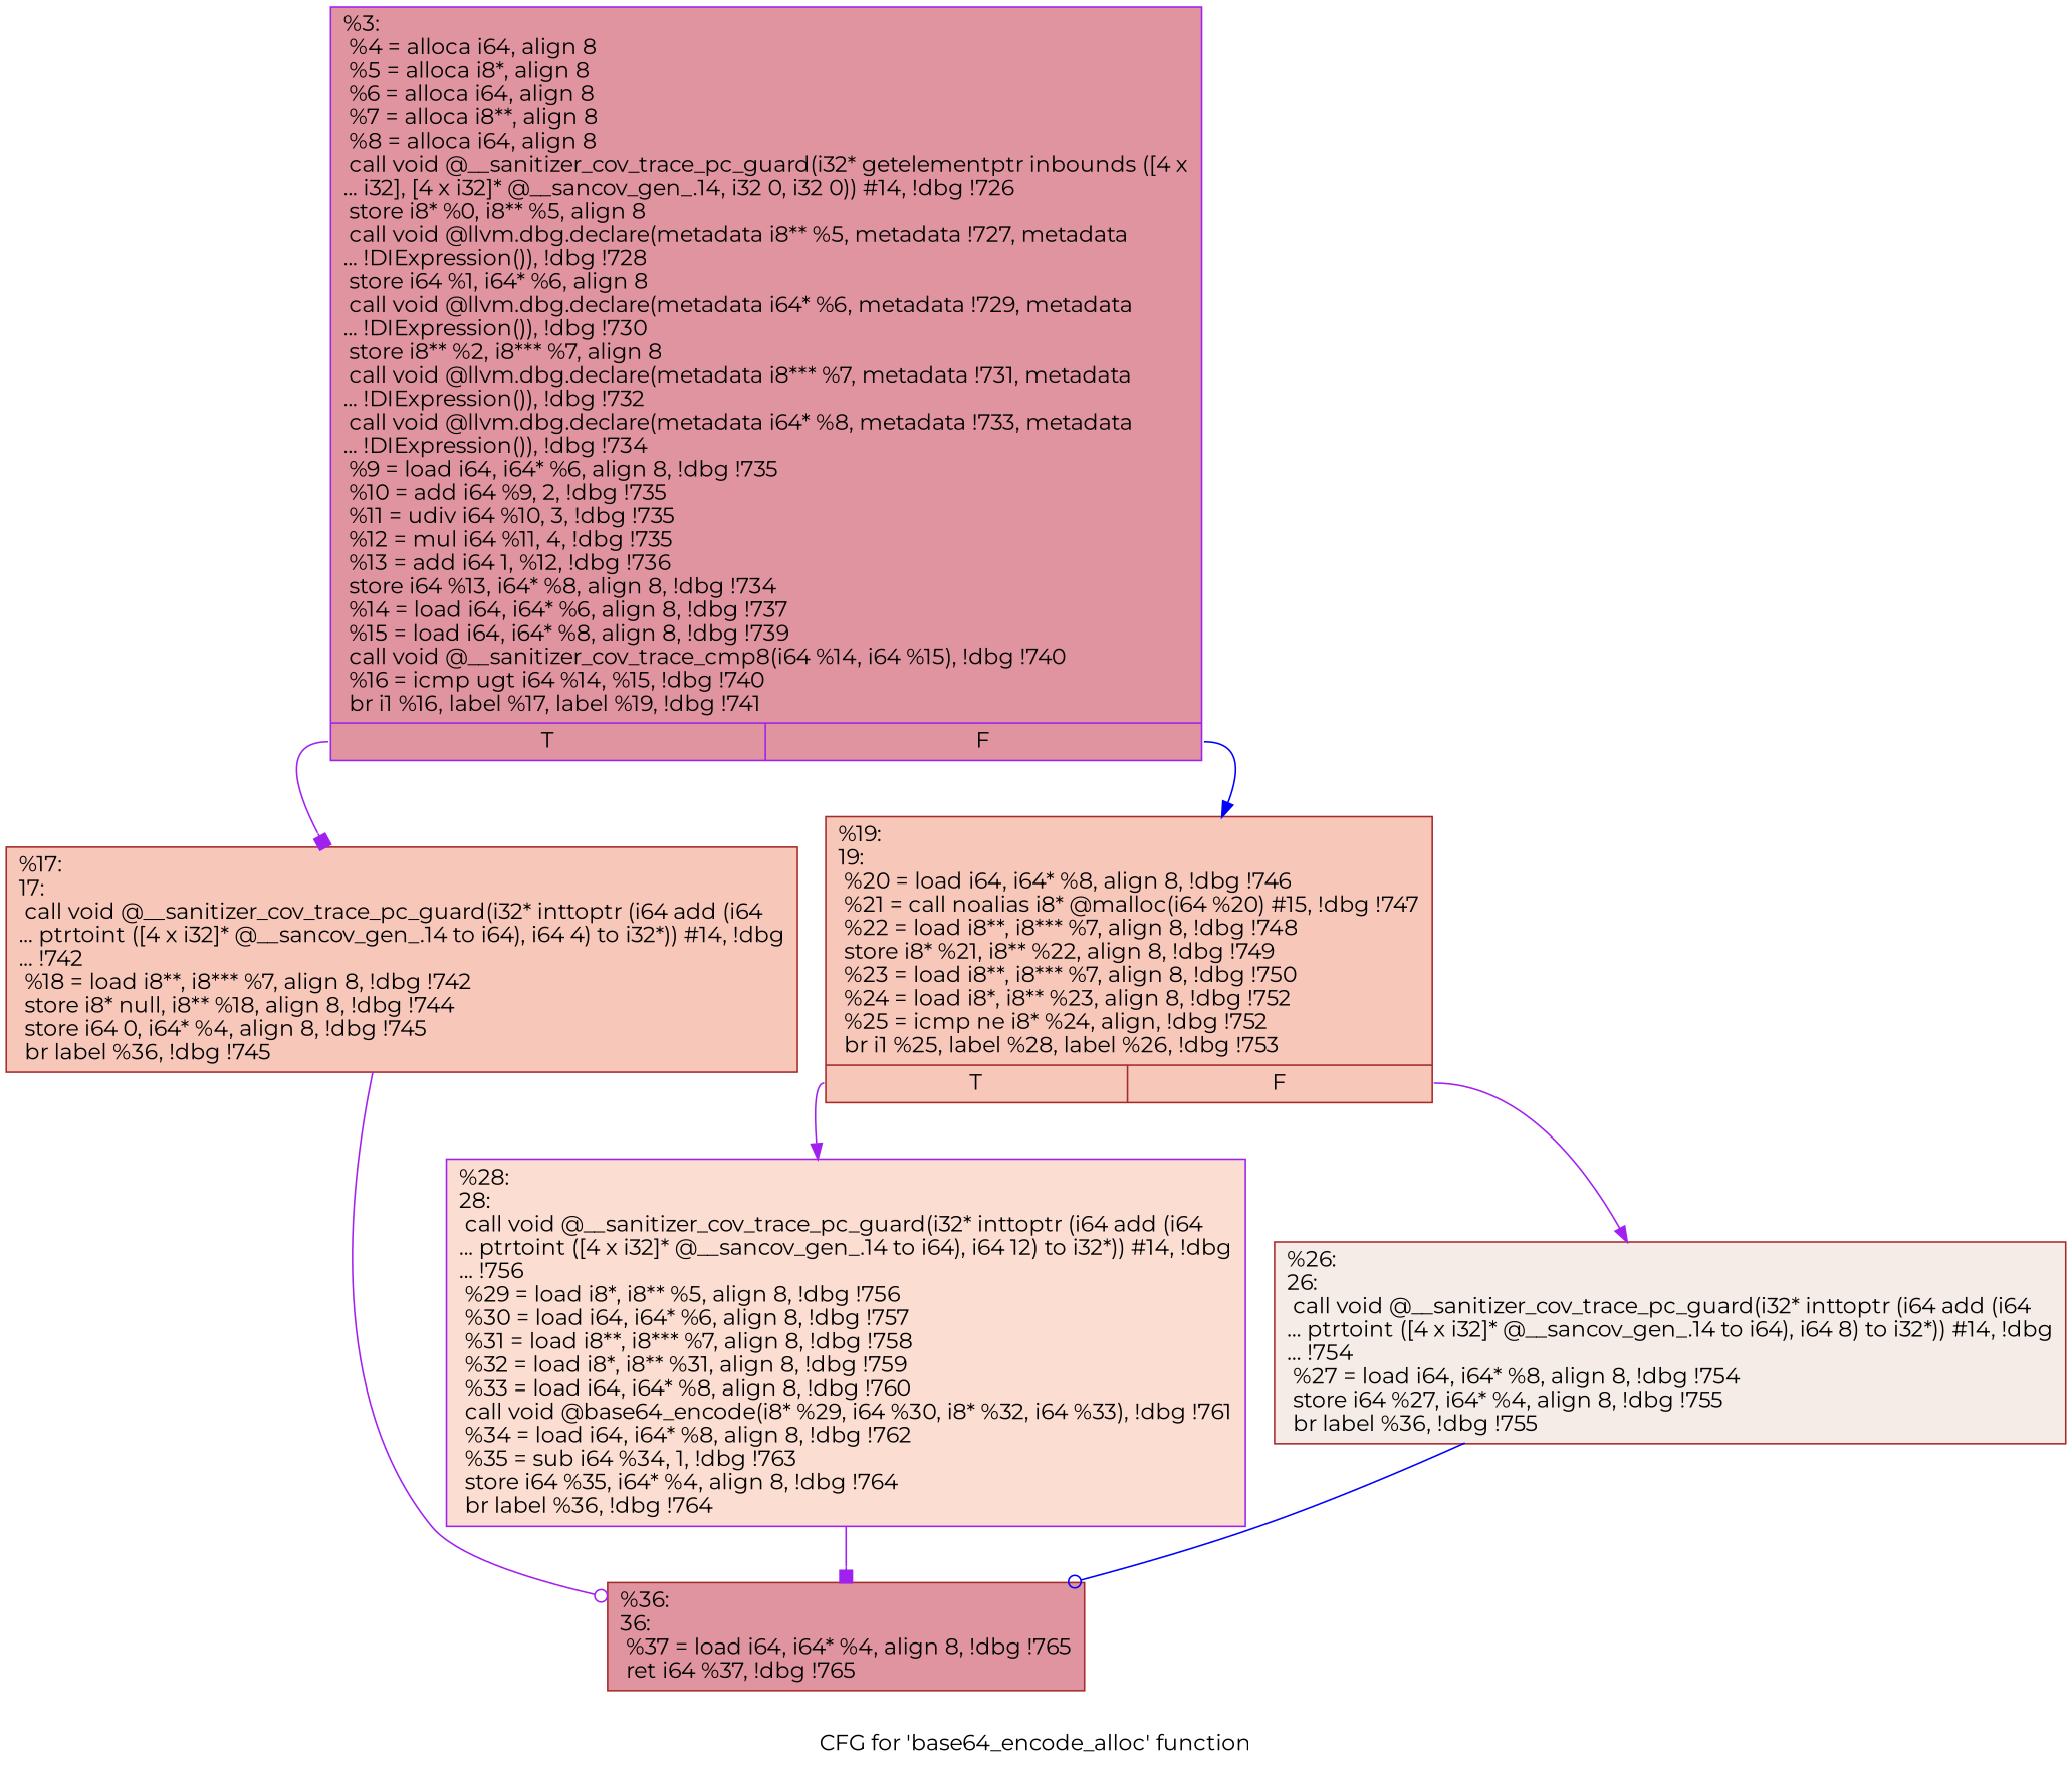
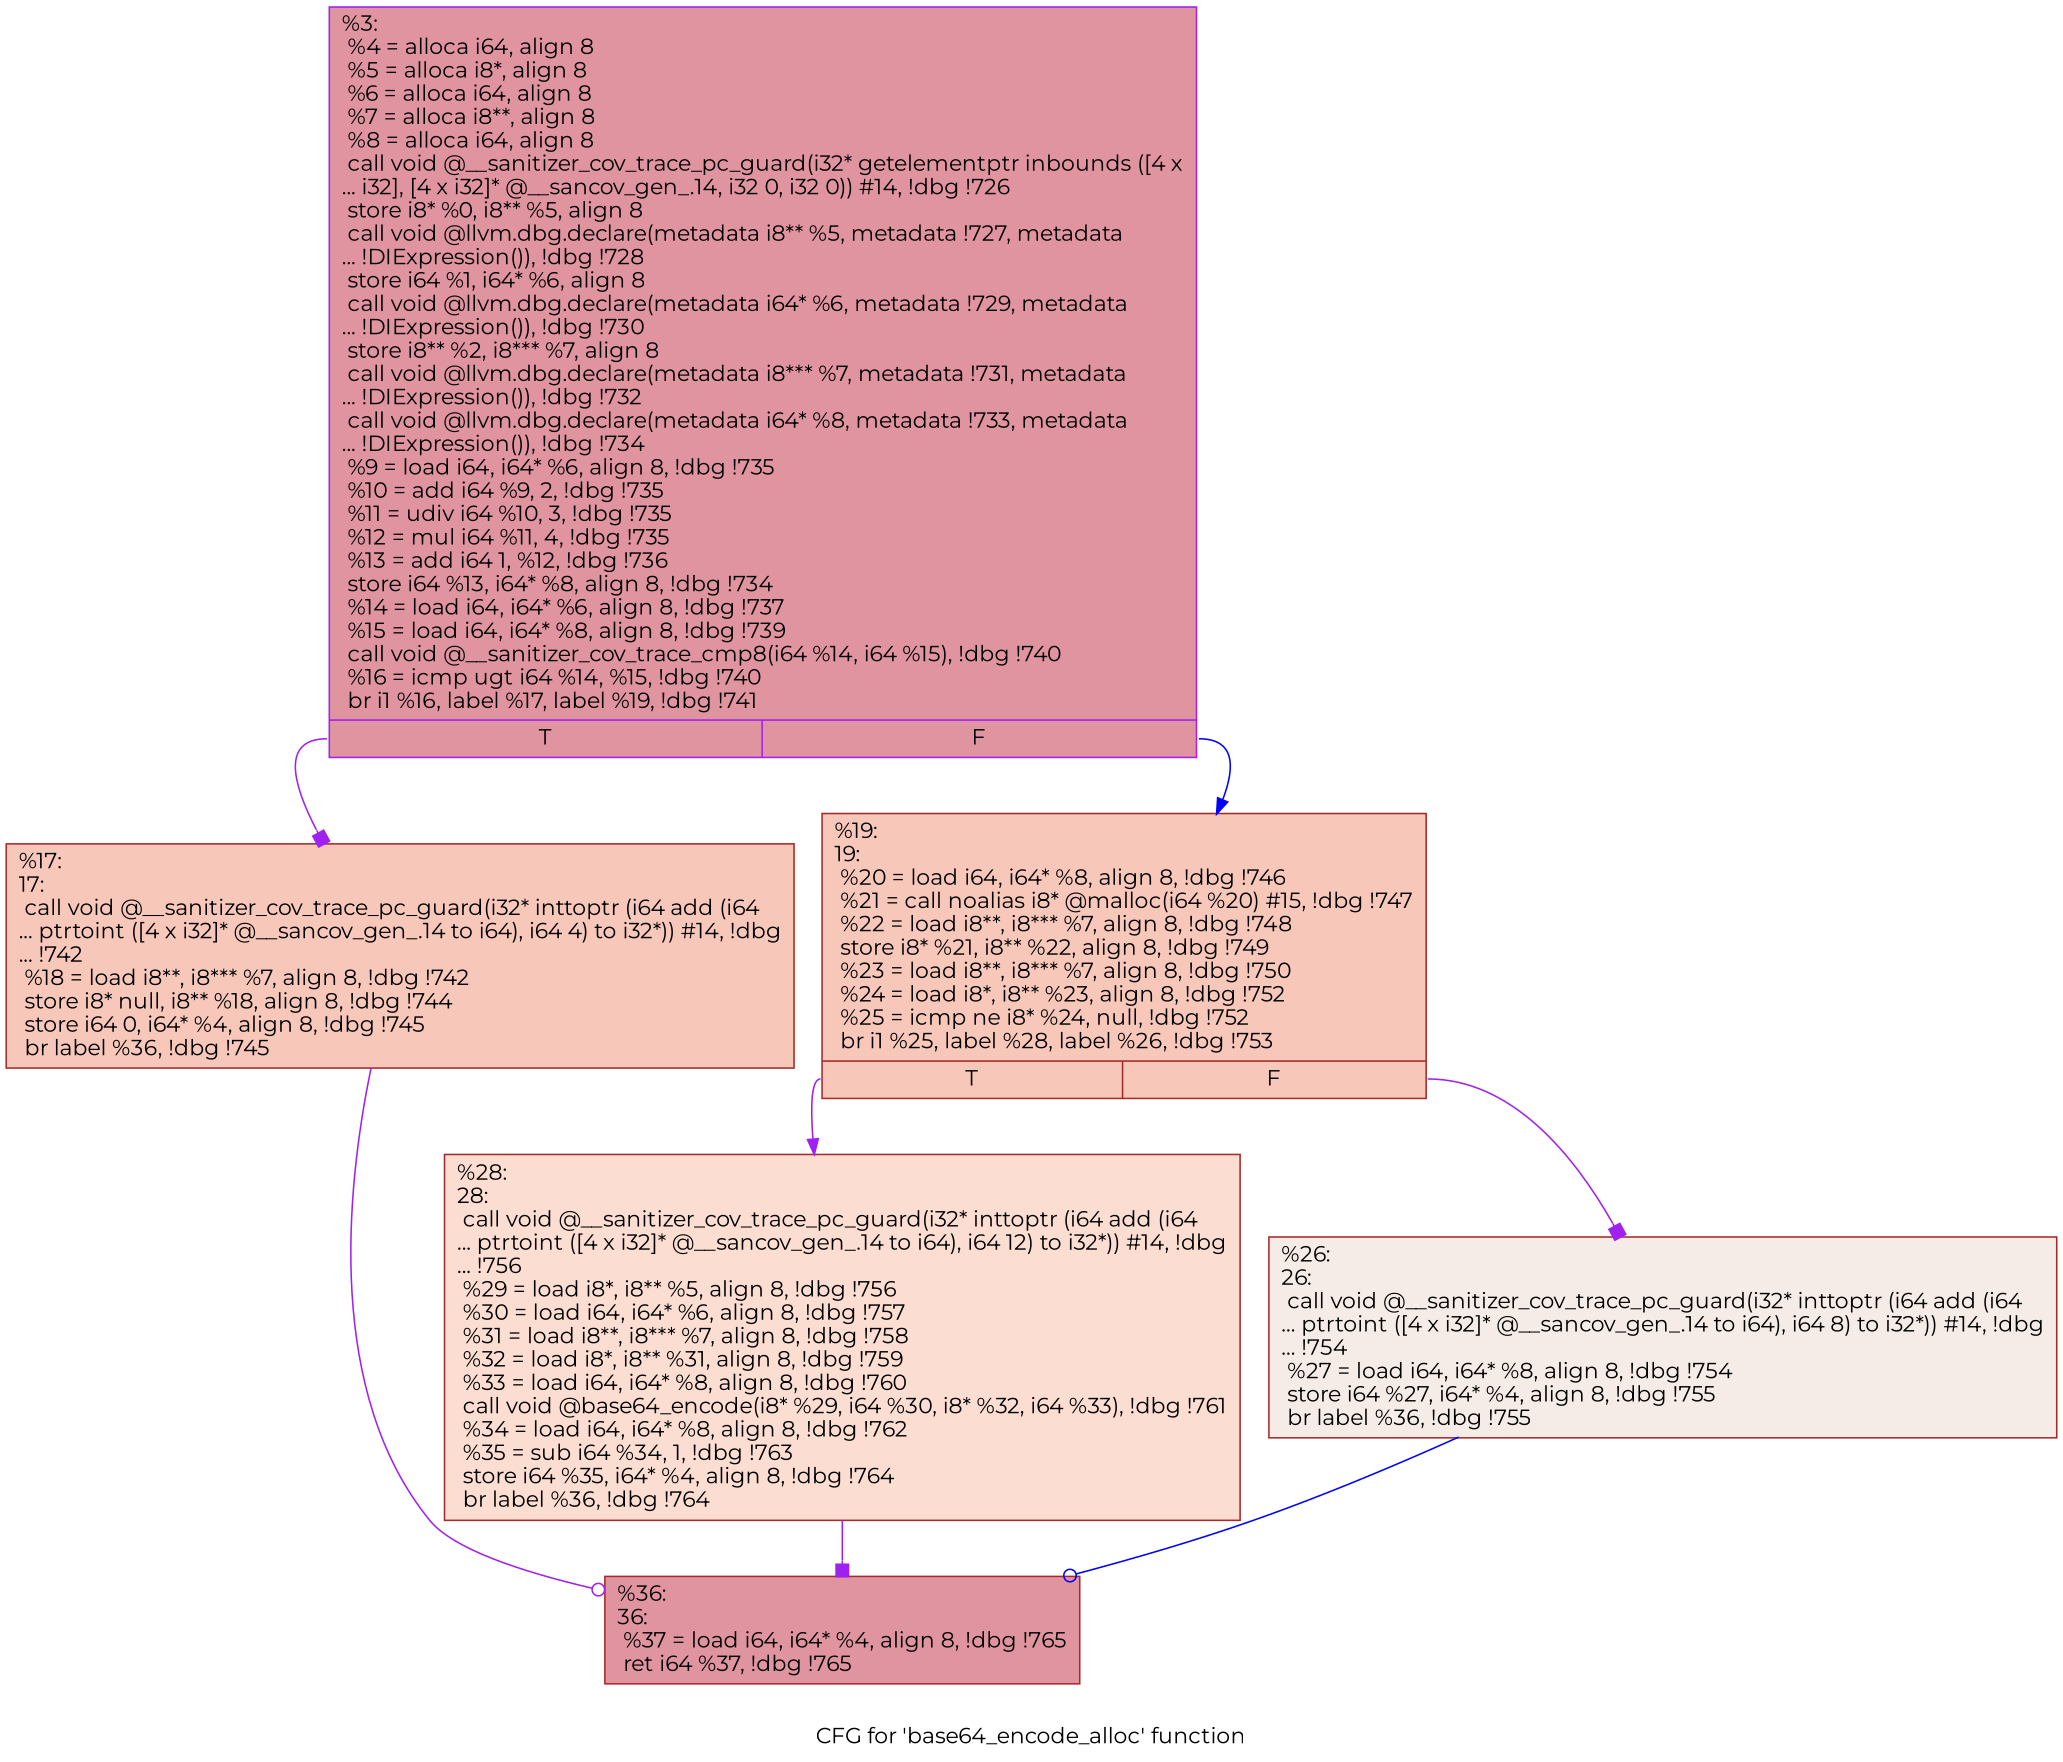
  digraph {
    fontname=Montserrat
    label="CFG for 'base64_encode_alloc' function"
    node [color=brown fillcolor="#b70d2870" fontname=Montserrat shape=record style=filled]
    edge [arrowhead=normal color=purple fontname=Montserrat]
    n1 [color=purple label="{%3:\l  %4 = alloca i64, align 8\l  %5 = alloca i8*, align 8\l  %6 = alloca i64, align 8\l  %7 = alloca i8**, align 8\l  %8 = alloca i64, align 8\l  call void @__sanitizer_cov_trace_pc_guard(i32* getelementptr inbounds ([4 x\l... i32], [4 x i32]* @__sancov_gen_.14, i32 0, i32 0)) #14, !dbg !726\l  store i8* %0, i8** %5, align 8\l  call void @llvm.dbg.declare(metadata i8** %5, metadata !727, metadata\l... !DIExpression()), !dbg !728\l  store i64 %1, i64* %6, align 8\l  call void @llvm.dbg.declare(metadata i64* %6, metadata !729, metadata\l... !DIExpression()), !dbg !730\l  store i8** %2, i8*** %7, align 8\l  call void @llvm.dbg.declare(metadata i8*** %7, metadata !731, metadata\l... !DIExpression()), !dbg !732\l  call void @llvm.dbg.declare(metadata i64* %8, metadata !733, metadata\l... !DIExpression()), !dbg !734\l  %9 = load i64, i64* %6, align 8, !dbg !735\l  %10 = add i64 %9, 2, !dbg !735\l  %11 = udiv i64 %10, 3, !dbg !735\l  %12 = mul i64 %11, 4, !dbg !735\l  %13 = add i64 1, %12, !dbg !736\l  store i64 %13, i64* %8, align 8, !dbg !734\l  %14 = load i64, i64* %6, align 8, !dbg !737\l  %15 = load i64, i64* %8, align 8, !dbg !739\l  call void @__sanitizer_cov_trace_cmp8(i64 %14, i64 %15), !dbg !740\l  %16 = icmp ugt i64 %14, %15, !dbg !740\l  br i1 %16, label %17, label %19, !dbg !741\l|{<s0>T|<s1>F}}"]
    n2 [fillcolor="#ec7f6370" label="{%17:\l17:                                               \l  call void @__sanitizer_cov_trace_pc_guard(i32* inttoptr (i64 add (i64\l... ptrtoint ([4 x i32]* @__sancov_gen_.14 to i64), i64 4) to i32*)) #14, !dbg\l... !742\l  %18 = load i8**, i8*** %7, align 8, !dbg !742\l  store i8* null, i8** %18, align 8, !dbg !744\l  store i64 0, i64* %4, align 8, !dbg !745\l  br label %36, !dbg !745\l}"]
-   n3 [fillcolor="#ec7f6370" label="{%19:\l19:                                               \l  %20 = load i64, i64* %8, align 8, !dbg !746\l  %21 = call noalias i8* @malloc(i64 %20) #15, !dbg !747\l  %22 = load i8**, i8*** %7, align 8, !dbg !748\l  store i8* %21, i8** %22, align 8, !dbg !749\l  %23 = load i8**, i8*** %7, align 8, !dbg !750\l  %24 = load i8*, i8** %23, align 8, !dbg !752\l  %25 = icmp ne i8* %24, align, !dbg !752\l  br i1 %25, label %28, label %26, !dbg !753\l|{<s0>T|<s1>F}}"]
+   n3 [fillcolor="#ec7f6370" label="{%19:\l19:                                               \l  %20 = load i64, i64* %8, align 8, !dbg !746\l  %21 = call noalias i8* @malloc(i64 %20) #15, !dbg !747\l  %22 = load i8**, i8*** %7, align 8, !dbg !748\l  store i8* %21, i8** %22, align 8, !dbg !749\l  %23 = load i8**, i8*** %7, align 8, !dbg !750\l  %24 = load i8*, i8** %23, align 8, !dbg !752\l  %25 = icmp ne i8* %24, null, !dbg !752\l  br i1 %25, label %28, label %26, !dbg !753\l|{<s0>T|<s1>F}}"]
    n4 [label="{%36:\l36:                                               \l  %37 = load i64, i64* %4, align 8, !dbg !765\l  ret i64 %37, !dbg !765\l}"]
-   n5 [color=purple fillcolor="#f7b39670" label="{%28:\l28:                                               \l  call void @__sanitizer_cov_trace_pc_guard(i32* inttoptr (i64 add (i64\l... ptrtoint ([4 x i32]* @__sancov_gen_.14 to i64), i64 12) to i32*)) #14, !dbg\l... !756\l  %29 = load i8*, i8** %5, align 8, !dbg !756\l  %30 = load i64, i64* %6, align 8, !dbg !757\l  %31 = load i8**, i8*** %7, align 8, !dbg !758\l  %32 = load i8*, i8** %31, align 8, !dbg !759\l  %33 = load i64, i64* %8, align 8, !dbg !760\l  call void @base64_encode(i8* %29, i64 %30, i8* %32, i64 %33), !dbg !761\l  %34 = load i64, i64* %8, align 8, !dbg !762\l  %35 = sub i64 %34, 1, !dbg !763\l  store i64 %35, i64* %4, align 8, !dbg !764\l  br label %36, !dbg !764\l}"]
+   n5 [fillcolor="#f7b39670" label="{%28:\l28:                                               \l  call void @__sanitizer_cov_trace_pc_guard(i32* inttoptr (i64 add (i64\l... ptrtoint ([4 x i32]* @__sancov_gen_.14 to i64), i64 12) to i32*)) #14, !dbg\l... !756\l  %29 = load i8*, i8** %5, align 8, !dbg !756\l  %30 = load i64, i64* %6, align 8, !dbg !757\l  %31 = load i8**, i8*** %7, align 8, !dbg !758\l  %32 = load i8*, i8** %31, align 8, !dbg !759\l  %33 = load i64, i64* %8, align 8, !dbg !760\l  call void @base64_encode(i8* %29, i64 %30, i8* %32, i64 %33), !dbg !761\l  %34 = load i64, i64* %8, align 8, !dbg !762\l  %35 = sub i64 %34, 1, !dbg !763\l  store i64 %35, i64* %4, align 8, !dbg !764\l  br label %36, !dbg !764\l}"]
    n6 [fillcolor="#ead5c970" label="{%26:\l26:                                               \l  call void @__sanitizer_cov_trace_pc_guard(i32* inttoptr (i64 add (i64\l... ptrtoint ([4 x i32]* @__sancov_gen_.14 to i64), i64 8) to i32*)) #14, !dbg\l... !754\l  %27 = load i64, i64* %8, align 8, !dbg !754\l  store i64 %27, i64* %4, align 8, !dbg !755\l  br label %36, !dbg !755\l}"]
    n1 -> n2 [arrowhead=box tailport=s0]
    n1 -> n3 [color=blue tailport=s1]
    n2 -> n4 [arrowhead=odot]
    n3 -> n5 [tailport=s0]
-   n3 -> n6 [tailport=s1]
+   n3 -> n6 [arrowhead=box tailport=s1]
    n5 -> n4 [arrowhead=box]
    n6 -> n4 [arrowhead=odot color=blue]
  }
